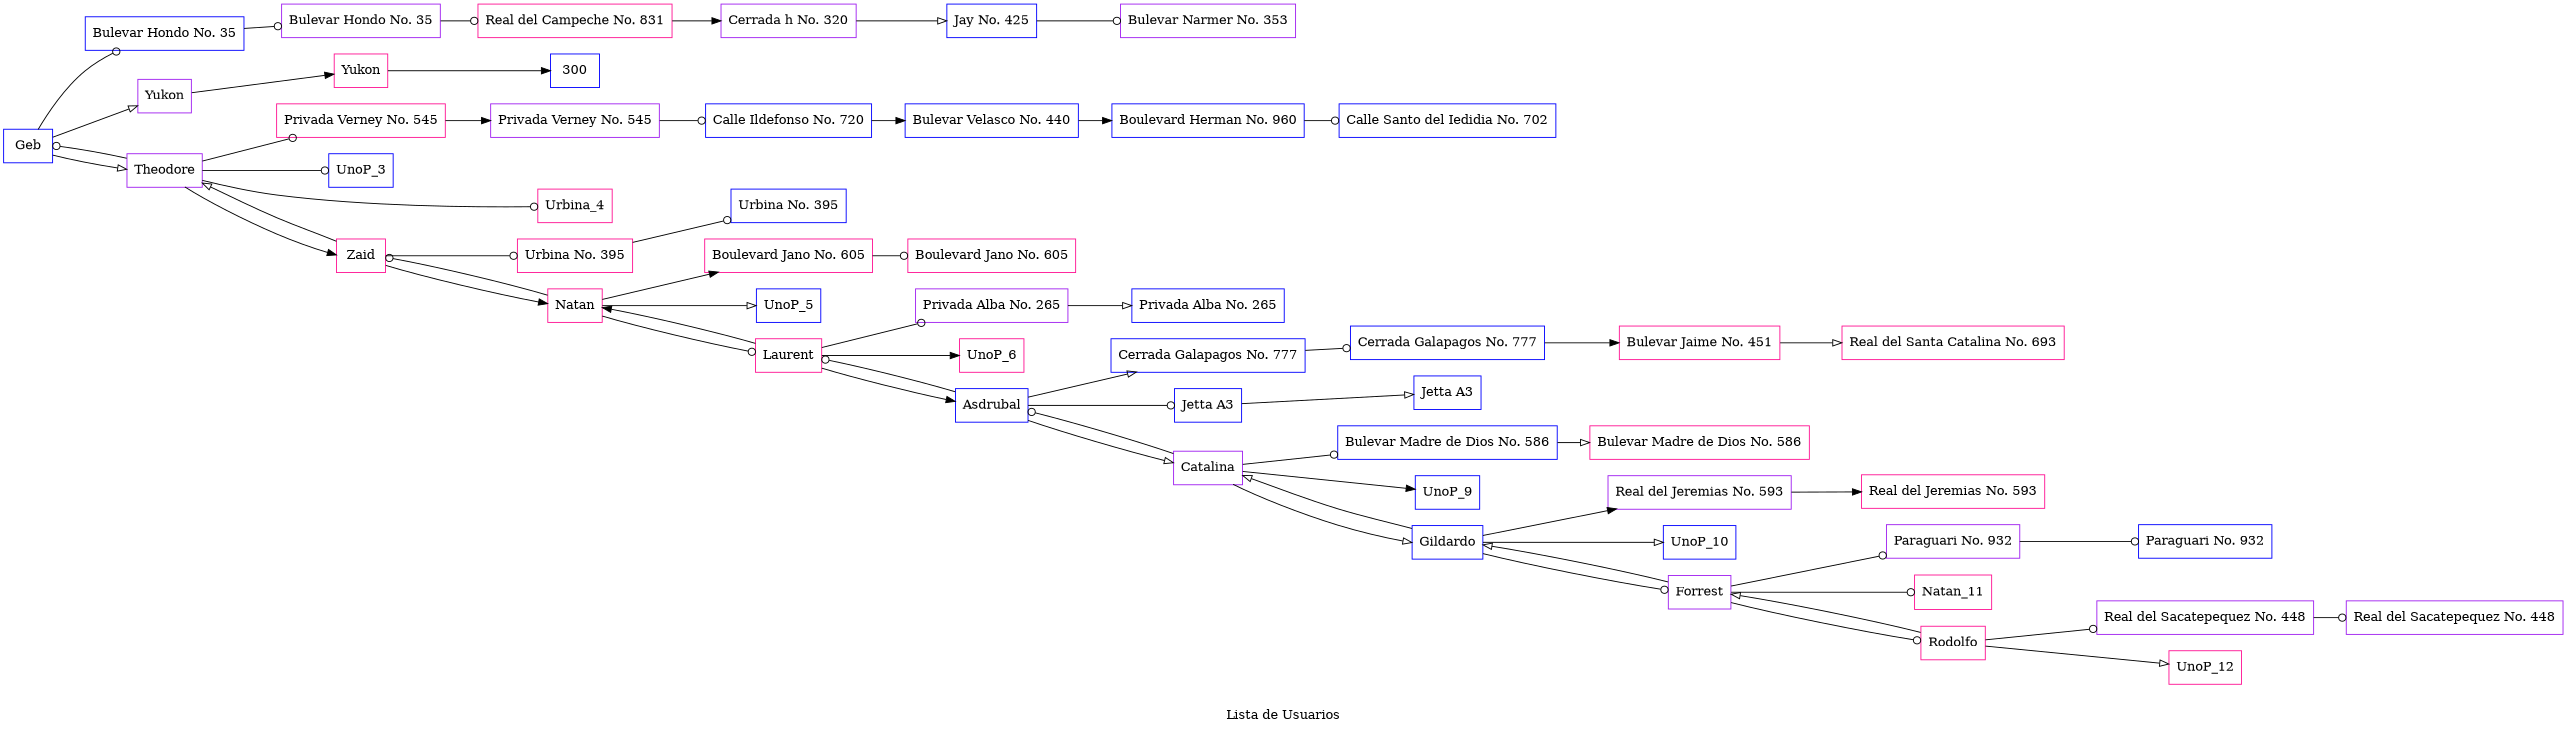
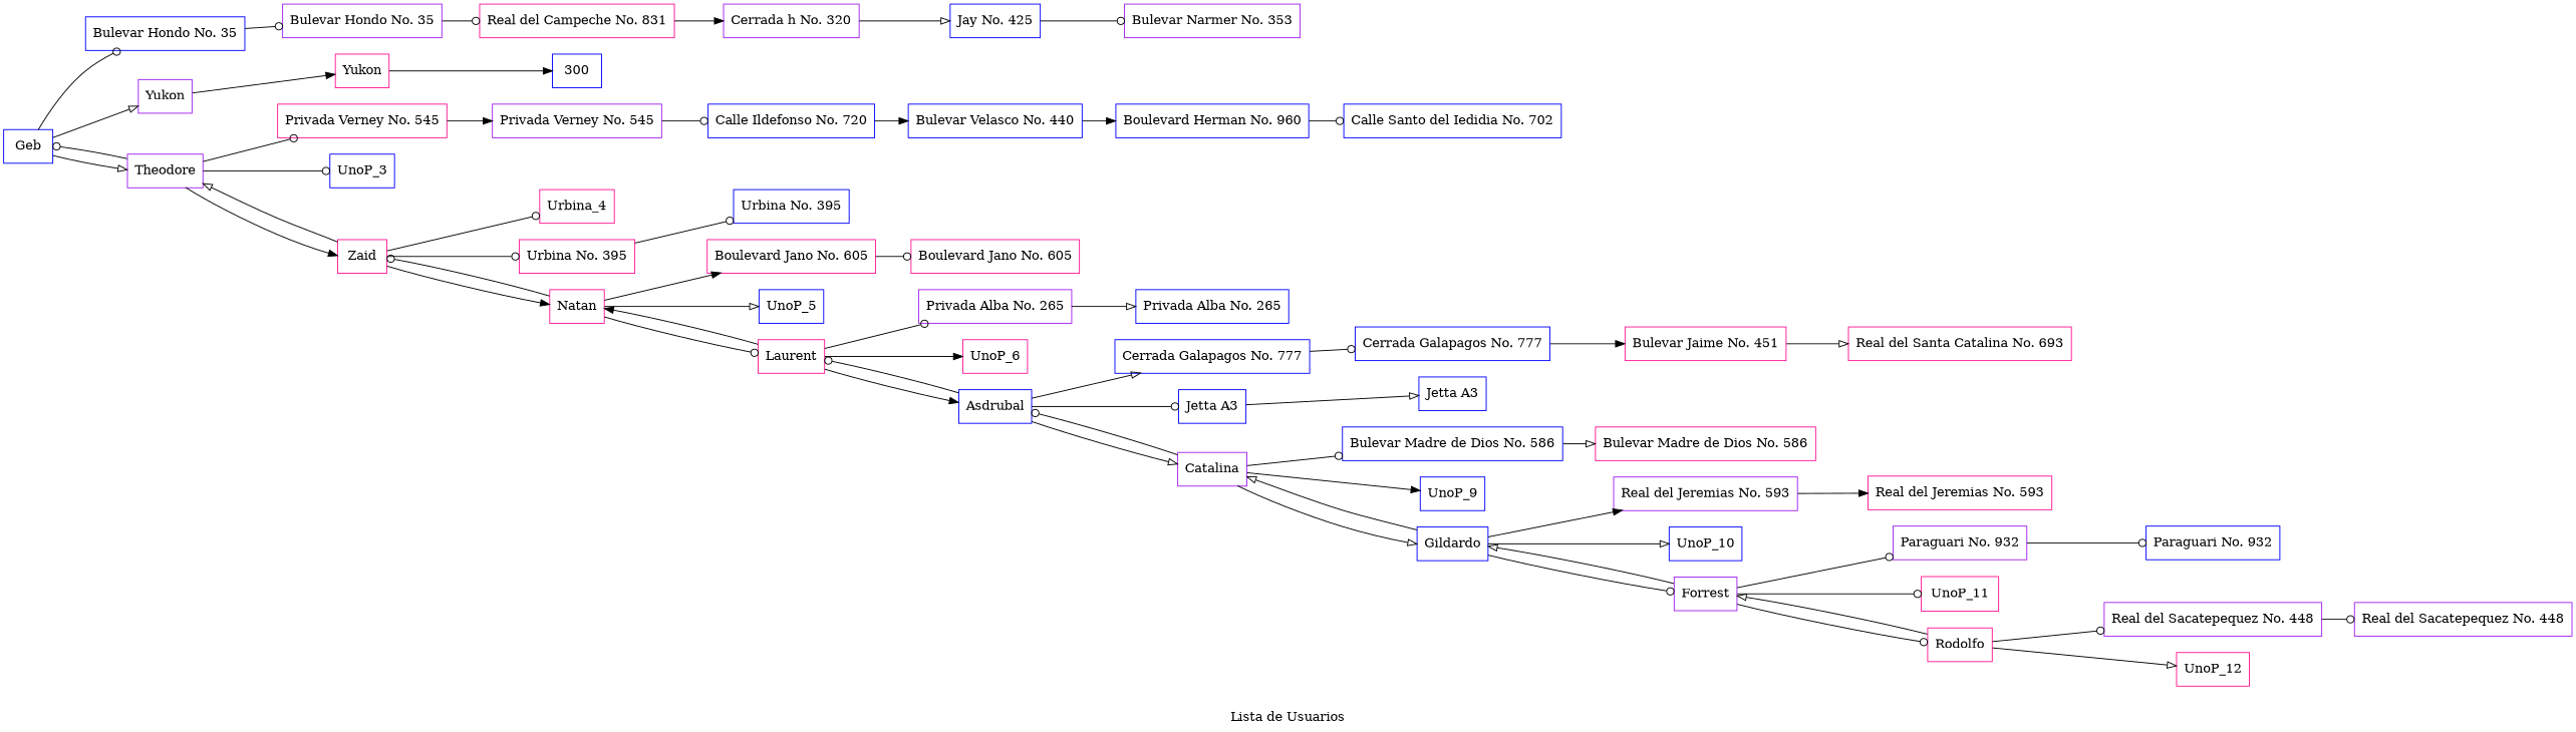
  digraph {
    fontname="DejaVu Serif"
    label=" Lista de Usuarios "
    rankdir=LR
    node [color=blue fontname="DejaVu Serif" shape=record]
    edge [arrowhead=odot fontname="DejaVu Serif"]
    n1 [label="{Geb}"]
    n2 [label="{Bulevar Hondo No. 35}"]
    n3 [color=purple label="{Yukon}"]
    n4 [color=purple label="{Theodore}"]
    n5 [color=purple label="{Bulevar Hondo No. 35}"]
    n6 [color=deeppink label="{Yukon}"]
    n7 [color=deeppink label="{Privada Verney No. 545}"]
    UnoP_3
    n9 [color=deeppink label="{Zaid}"]
    n10 [color=deeppink label="{Real del Campeche No. 831}"]
    n11 [label="{300}"]
    n12 [color=purple label="{Cerrada h No. 320}"]
    n13 [label="{Jay No. 425}"]
    n14 [color=purple label="{Bulevar Narmer No. 353}"]
    n15 [color=purple label="{Privada Verney No. 545}"]
    n16 [color=deeppink label="{Urbina No. 395}"]
    n17 [color=deeppink label=Urbina_4]
    n18 [color=deeppink label="{Natan}"]
    n19 [label="{Calle Ildefonso No. 720}"]
    n20 [label="{Bulevar Velasco No. 440}"]
    n21 [label="{Boulevard Herman No. 960}"]
    n22 [label="{Calle Santo del Iedidia No. 702}"]
    n23 [label="{Urbina No. 395}"]
    n24 [color=deeppink label="{Boulevard Jano No. 605}"]
    UnoP_5
    n26 [color=deeppink label="{Laurent}"]
    n27 [color=deeppink label="{Boulevard Jano No. 605}"]
    n28 [color=purple label="{Privada Alba No. 265}"]
    UnoP_6 [color=deeppink]
    n30 [label="{Asdrubal}"]
    n31 [label="{Privada Alba No. 265}"]
    n32 [label="{Cerrada Galapagos No. 777}"]
    n33 [label="{Jetta A3}"]
    n34 [color=purple label="{Catalina}"]
    n35 [label="{Cerrada Galapagos No. 777}"]
    n36 [label="{Jetta A3}"]
    n37 [label="{Bulevar Madre de Dios No. 586}"]
    UnoP_9
    n39 [label="{Gildardo}"]
    n40 [color=deeppink label="{Bulevar Jaime No. 451}"]
    n41 [color=deeppink label="{Real del Santa Catalina No. 693}"]
    n42 [color=deeppink label="{Bulevar Madre de Dios No. 586}"]
    n43 [color=purple label="{Real del Jeremias No. 593}"]
    UnoP_10
    n45 [color=purple label="{Forrest}"]
    n46 [color=deeppink label="{Real del Jeremias No. 593}"]
    n47 [color=purple label="{Paraguari No. 932}"]
-   UnoP_11 [color=deeppink label=Natan_11]
+   UnoP_11 [color=deeppink]
    n49 [color=deeppink label="{Rodolfo}"]
    n50 [label="{Paraguari No. 932}"]
    n51 [color=purple label="{Real del Sacatepequez No. 448}"]
    UnoP_12 [color=deeppink]
    n53 [color=purple label="{Real del Sacatepequez No. 448}"]
    n1 -> n2
    n1 -> n3 [arrowhead=onormal]
    n1 -> n4 [arrowhead=onormal]
    n2 -> n5
    n3 -> n6 [arrowhead=normal]
    n4 -> n1
    n4 -> n7
    n4 -> UnoP_3
    n4 -> n9 [arrowhead=normal]
    n5 -> n10
    n6 -> n11 [arrowhead=normal]
    n7 -> n15 [arrowhead=normal]
    n9 -> n4 [arrowhead=onormal]
    n9 -> n16
-   n4 -> n17
+   n9 -> n17
    n9 -> n18 [arrowhead=normal]
    n10 -> n12 [arrowhead=normal]
    n12 -> n13 [arrowhead=onormal]
    n13 -> n14
    n15 -> n19
    n16 -> n23
    n18 -> n9
    n18 -> n24 [arrowhead=normal]
    n18 -> UnoP_5 [arrowhead=onormal]
    n18 -> n26
    n19 -> n20 [arrowhead=normal]
    n20 -> n21 [arrowhead=normal]
    n21 -> n22
    n24 -> n27
    n26 -> n18 [arrowhead=normal]
    n26 -> n28
    n26 -> UnoP_6 [arrowhead=normal]
    n26 -> n30 [arrowhead=normal]
    n28 -> n31 [arrowhead=onormal]
    n30 -> n26
    n30 -> n32 [arrowhead=onormal]
    n30 -> n33
    n30 -> n34 [arrowhead=onormal]
    n32 -> n35
    n33 -> n36 [arrowhead=onormal]
    n34 -> n30
    n34 -> n37
    n34 -> UnoP_9 [arrowhead=normal]
    n34 -> n39 [arrowhead=onormal]
    n35 -> n40 [arrowhead=normal]
    n37 -> n42 [arrowhead=onormal]
    n39 -> n34 [arrowhead=onormal]
    n39 -> n43 [arrowhead=normal]
    n39 -> UnoP_10 [arrowhead=onormal]
    n39 -> n45
    n40 -> n41 [arrowhead=onormal]
    n43 -> n46 [arrowhead=normal]
    n45 -> n39 [arrowhead=onormal]
    n45 -> n47
    n45 -> UnoP_11
    n45 -> n49
    n47 -> n50
    n49 -> n45 [arrowhead=onormal]
    n49 -> n51
    n49 -> UnoP_12 [arrowhead=onormal]
    n51 -> n53
  }
